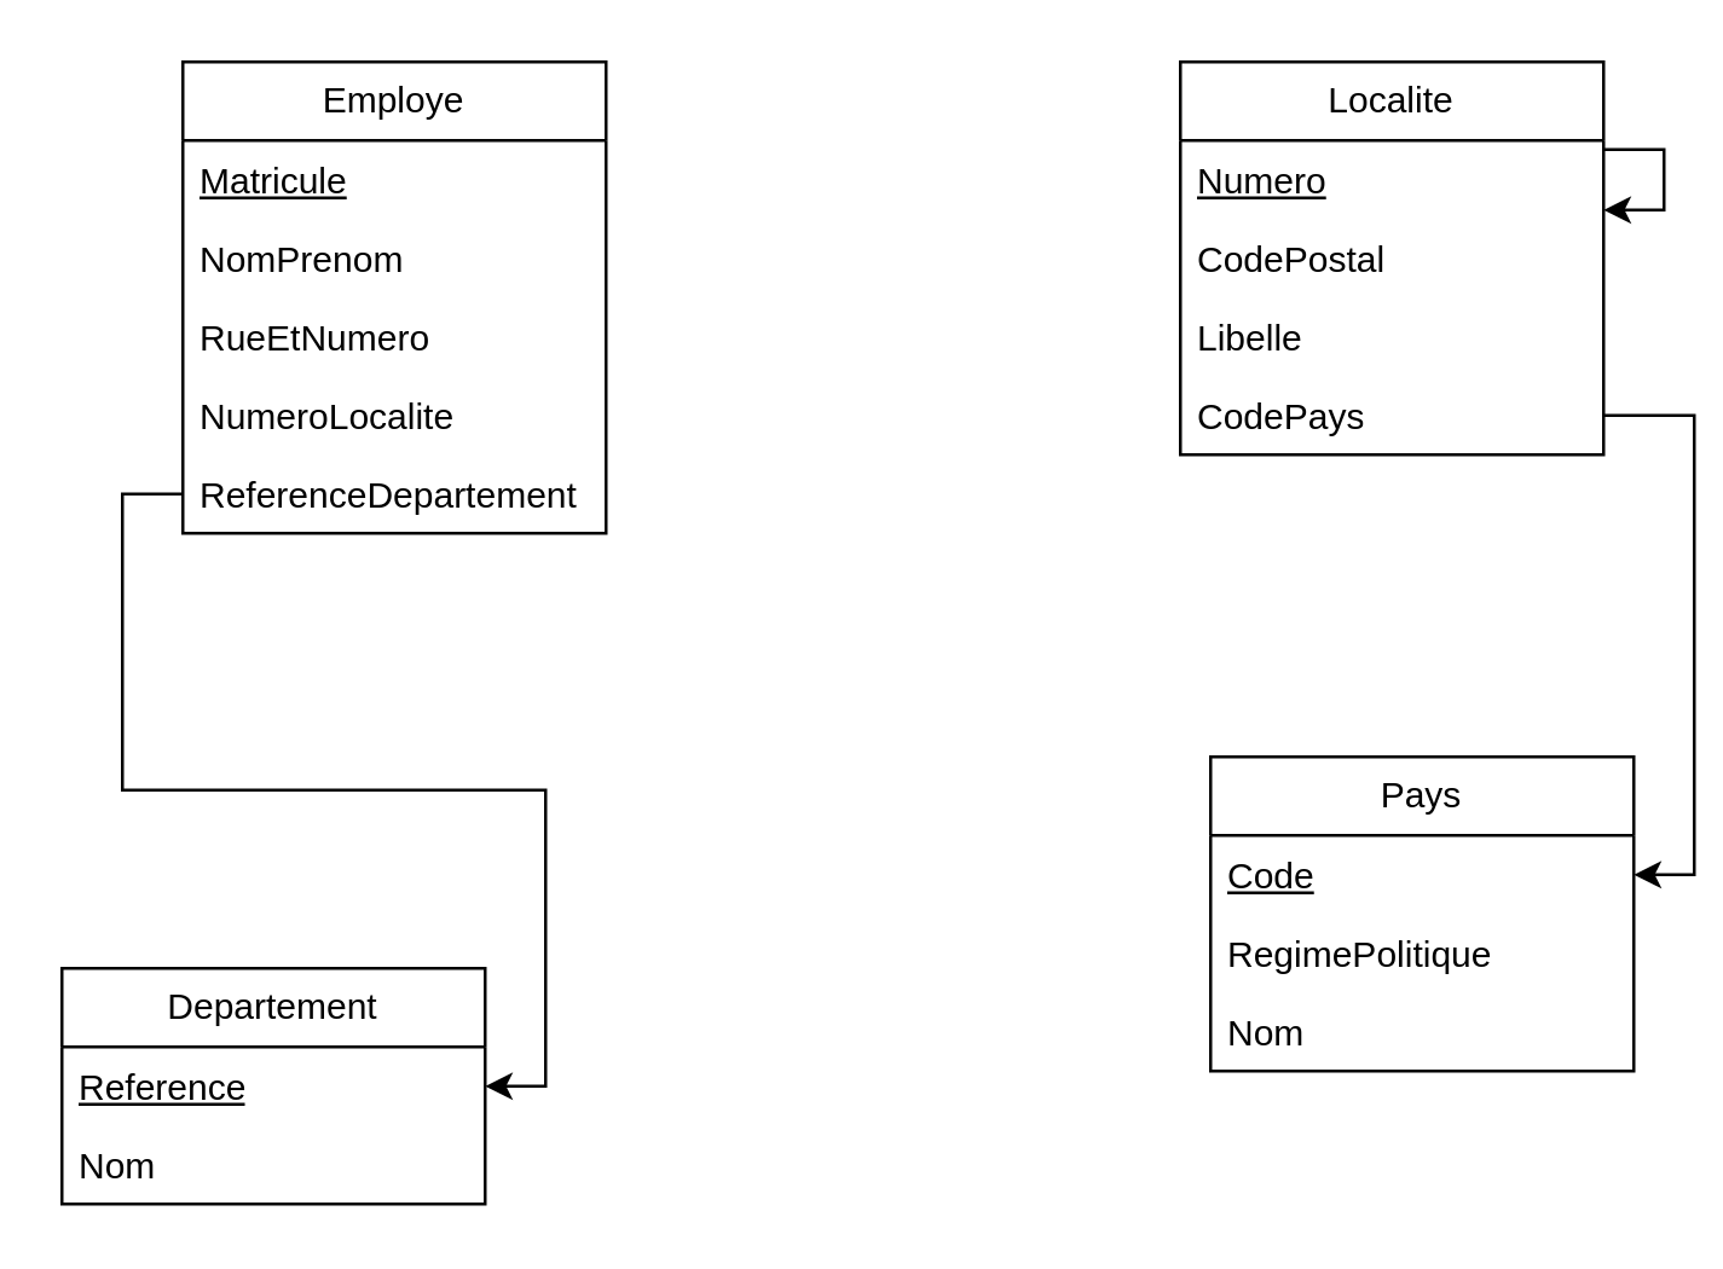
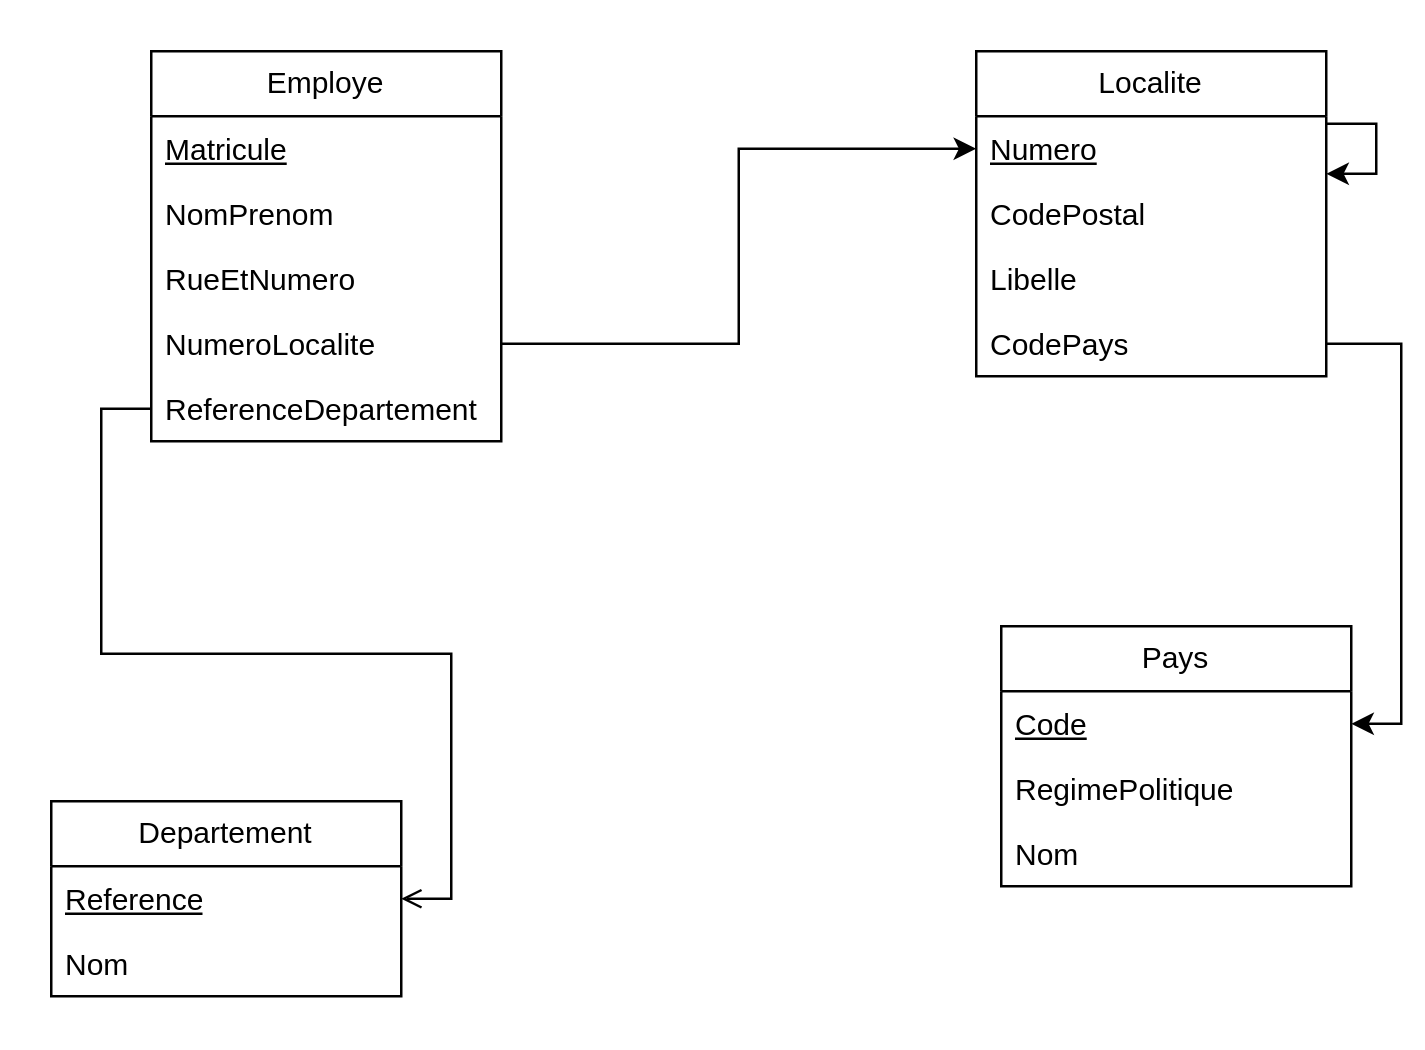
  <mxCell id="0" />
  <mxCell id="1" parent="0" />
  <mxCell id="2" value="Employe" style="swimlane;fontStyle=0;childLayout=stackLayout;horizontal=1;startSize=26;fillColor=none;horizontalStack=0;resizeParent=1;resizeParentMax=0;resizeLast=0;collapsible=1;marginBottom=0;whiteSpace=wrap;html=1;" vertex="1" parent="1"><mxGeometry x="60" y="20" width="140" height="156" as="geometry" /></mxCell>
  <mxCell id="3" value="&lt;u&gt;Matricule&lt;/u&gt;" style="text;strokeColor=none;fillColor=none;align=left;verticalAlign=top;spacingLeft=4;spacingRight=4;overflow=hidden;rotatable=0;points=[[0,0.5],[1,0.5]];portConstraint=eastwest;whiteSpace=wrap;html=1;" vertex="1" parent="2"><mxGeometry y="26" width="140" height="26" as="geometry" /></mxCell>
  <mxCell id="4" value="NomPrenom" style="text;strokeColor=none;fillColor=none;align=left;verticalAlign=top;spacingLeft=4;spacingRight=4;overflow=hidden;rotatable=0;points=[[0,0.5],[1,0.5]];portConstraint=eastwest;whiteSpace=wrap;html=1;" vertex="1" parent="2"><mxGeometry y="52" width="140" height="26" as="geometry" /></mxCell>
  <mxCell id="5" value="RueEtNumero&lt;br&gt;" style="text;strokeColor=none;fillColor=none;align=left;verticalAlign=top;spacingLeft=4;spacingRight=4;overflow=hidden;rotatable=0;points=[[0,0.5],[1,0.5]];portConstraint=eastwest;whiteSpace=wrap;html=1;" vertex="1" parent="2"><mxGeometry y="78" width="140" height="26" as="geometry" /></mxCell>
  <mxCell id="6" value="NumeroLocalite" style="text;strokeColor=none;fillColor=none;align=left;verticalAlign=top;spacingLeft=4;spacingRight=4;overflow=hidden;rotatable=0;points=[[0,0.5],[1,0.5]];portConstraint=eastwest;whiteSpace=wrap;html=1;" vertex="1" parent="2"><mxGeometry y="104" width="140" height="26" as="geometry" /></mxCell>
  <mxCell id="7" value="ReferenceDepartement" style="text;strokeColor=none;fillColor=none;align=left;verticalAlign=top;spacingLeft=4;spacingRight=4;overflow=hidden;rotatable=0;points=[[0,0.5],[1,0.5]];portConstraint=eastwest;whiteSpace=wrap;html=1;" vertex="1" parent="2"><mxGeometry y="130" width="140" height="26" as="geometry" /></mxCell>
  <mxCell id="8" value="Localite" style="swimlane;fontStyle=0;childLayout=stackLayout;horizontal=1;startSize=26;fillColor=none;horizontalStack=0;resizeParent=1;resizeParentMax=0;resizeLast=0;collapsible=1;marginBottom=0;whiteSpace=wrap;html=1;" vertex="1" parent="1"><mxGeometry x="390" y="20" width="140" height="130" as="geometry" /></mxCell>
  <mxCell id="9" value="&lt;u&gt;Numero&lt;/u&gt;" style="text;strokeColor=none;fillColor=none;align=left;verticalAlign=top;spacingLeft=4;spacingRight=4;overflow=hidden;rotatable=0;points=[[0,0.5],[1,0.5]];portConstraint=eastwest;whiteSpace=wrap;html=1;" vertex="1" parent="8"><mxGeometry y="26" width="140" height="26" as="geometry" /></mxCell>
  <mxCell id="10" value="CodePostal" style="text;strokeColor=none;fillColor=none;align=left;verticalAlign=top;spacingLeft=4;spacingRight=4;overflow=hidden;rotatable=0;points=[[0,0.5],[1,0.5]];portConstraint=eastwest;whiteSpace=wrap;html=1;" vertex="1" parent="8"><mxGeometry y="52" width="140" height="26" as="geometry" /></mxCell>
  <mxCell id="11" value="Libelle" style="text;strokeColor=none;fillColor=none;align=left;verticalAlign=top;spacingLeft=4;spacingRight=4;overflow=hidden;rotatable=0;points=[[0,0.5],[1,0.5]];portConstraint=eastwest;whiteSpace=wrap;html=1;" vertex="1" parent="8"><mxGeometry y="78" width="140" height="26" as="geometry" /></mxCell>
  <mxCell id="12" style="edgeStyle=orthogonalEdgeStyle;rounded=0;orthogonalLoop=1;jettySize=auto;html=1;" edge="1" parent="8" source="9" target="9"><mxGeometry relative="1" as="geometry" /></mxCell>
  <mxCell id="13" value="CodePays" style="text;strokeColor=none;fillColor=none;align=left;verticalAlign=top;spacingLeft=4;spacingRight=4;overflow=hidden;rotatable=0;points=[[0,0.5],[1,0.5]];portConstraint=eastwest;whiteSpace=wrap;html=1;" vertex="1" parent="8"><mxGeometry y="104" width="140" height="26" as="geometry" /></mxCell>
  <mxCell id="14" value="Departement" style="swimlane;fontStyle=0;childLayout=stackLayout;horizontal=1;startSize=26;fillColor=none;horizontalStack=0;resizeParent=1;resizeParentMax=0;resizeLast=0;collapsible=1;marginBottom=0;whiteSpace=wrap;html=1;" vertex="1" parent="1"><mxGeometry x="20" y="320" width="140" height="78" as="geometry" /></mxCell>
  <mxCell id="15" value="&lt;u&gt;Reference&lt;/u&gt;" style="text;strokeColor=none;fillColor=none;align=left;verticalAlign=top;spacingLeft=4;spacingRight=4;overflow=hidden;rotatable=0;points=[[0,0.5],[1,0.5]];portConstraint=eastwest;whiteSpace=wrap;html=1;" vertex="1" parent="14"><mxGeometry y="26" width="140" height="26" as="geometry" /></mxCell>
  <mxCell id="16" value="Nom" style="text;strokeColor=none;fillColor=none;align=left;verticalAlign=top;spacingLeft=4;spacingRight=4;overflow=hidden;rotatable=0;points=[[0,0.5],[1,0.5]];portConstraint=eastwest;whiteSpace=wrap;html=1;" vertex="1" parent="14"><mxGeometry y="52" width="140" height="26" as="geometry" /></mxCell>
  <mxCell id="17" value="Pays" style="swimlane;fontStyle=0;childLayout=stackLayout;horizontal=1;startSize=26;fillColor=none;horizontalStack=0;resizeParent=1;resizeParentMax=0;resizeLast=0;collapsible=1;marginBottom=0;whiteSpace=wrap;html=1;" vertex="1" parent="1"><mxGeometry x="400" y="250" width="140" height="104" as="geometry" /></mxCell>
  <mxCell id="18" value="&lt;u&gt;Code&lt;/u&gt;" style="text;strokeColor=none;fillColor=none;align=left;verticalAlign=top;spacingLeft=4;spacingRight=4;overflow=hidden;rotatable=0;points=[[0,0.5],[1,0.5]];portConstraint=eastwest;whiteSpace=wrap;html=1;" vertex="1" parent="17"><mxGeometry y="26" width="140" height="26" as="geometry" /></mxCell>
  <mxCell id="19" value="RegimePolitique" style="text;strokeColor=none;fillColor=none;align=left;verticalAlign=top;spacingLeft=4;spacingRight=4;overflow=hidden;rotatable=0;points=[[0,0.5],[1,0.5]];portConstraint=eastwest;whiteSpace=wrap;html=1;" vertex="1" parent="17"><mxGeometry y="52" width="140" height="26" as="geometry" /></mxCell>
  <mxCell id="20" value="Nom" style="text;strokeColor=none;fillColor=none;align=left;verticalAlign=top;spacingLeft=4;spacingRight=4;overflow=hidden;rotatable=0;points=[[0,0.5],[1,0.5]];portConstraint=eastwest;whiteSpace=wrap;html=1;" vertex="1" parent="17"><mxGeometry y="78" width="140" height="26" as="geometry" /></mxCell>
- <mxCell id="22" style="edgeStyle=orthogonalEdgeStyle;rounded=0;orthogonalLoop=1;jettySize=auto;html=1;entryX=1;entryY=0.5;entryDx=0;entryDy=0;" edge="1" parent="1" source="7" target="15"><mxGeometry relative="1" as="geometry" /></mxCell>
+ <mxCell id="21" style="edgeStyle=orthogonalEdgeStyle;rounded=0;orthogonalLoop=1;jettySize=auto;html=1;entryX=0;entryY=0.5;entryDx=0;entryDy=0;" edge="1" parent="1" source="6" target="9"><mxGeometry relative="1" as="geometry" /></mxCell>
+ <mxCell id="22" style="edgeStyle=orthogonalEdgeStyle;rounded=0;orthogonalLoop=1;jettySize=auto;html=1;entryX=1;entryY=0.5;entryDx=0;entryDy=0;endArrow=open;" edge="1" parent="1" source="7" target="15"><mxGeometry relative="1" as="geometry" /></mxCell>
  <mxCell id="23" style="edgeStyle=orthogonalEdgeStyle;rounded=0;orthogonalLoop=1;jettySize=auto;html=1;entryX=1;entryY=0.5;entryDx=0;entryDy=0;" edge="1" parent="1" source="13" target="18"><mxGeometry relative="1" as="geometry" /></mxCell>
